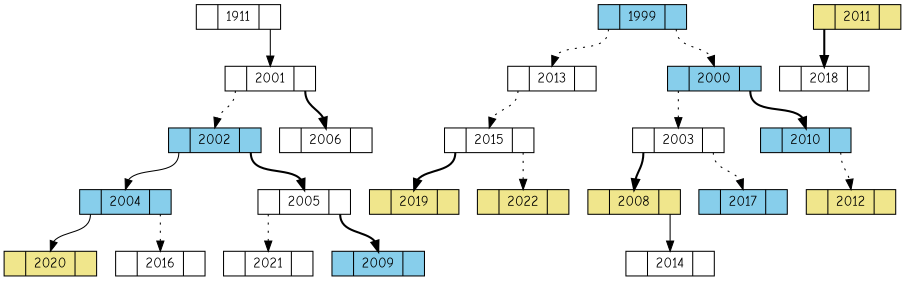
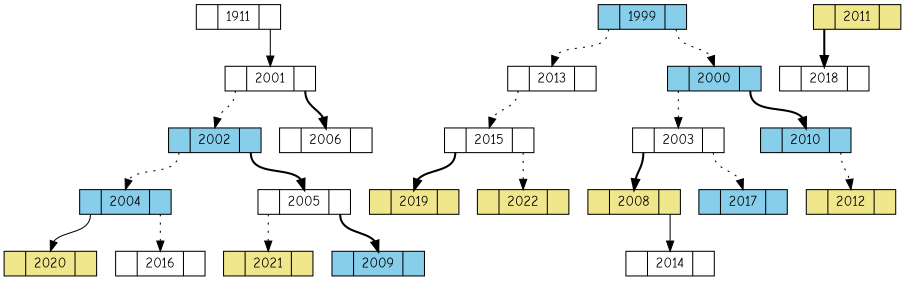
  digraph {
    fontname="Comic Neue"
    node [fillcolor=white fontname="Comic Neue" shape=record style=filled]
    edge [fontname="Comic Neue" headport=m style=dotted tailport=r]
    n1 [height=0.1 label="<l> | <m> 1911 | <r>"]
    n2 [height=0.1 label="<l> | <m> 2001 | <r>"]
    n3 [fillcolor=skyblue height=0.1 label="<l> | <m> 1999 | <r>"]
    n4 [height=0.1 label="<l> | <m> 2013 | <r>"]
    n5 [fillcolor=skyblue height=0.1 label="<l> | <m> 2000 | <r>"]
    n6 [fillcolor=skyblue height=0.1 label="<l> | <m> 2002 | <r>"]
    n7 [height=0.1 label="<l> | <m> 2006 | <r>"]
    n8 [height=0.1 label="<l> | <m> 2015 | <r>"]
    n9 [height=0.1 label="<l> | <m> 2003 | <r>"]
    n10 [fillcolor=skyblue height=0.1 label="<l> | <m> 2010 | <r>"]
    n11 [fillcolor=khaki height=0.1 label="<l> | <m> 2019 | <r>"]
    n12 [fillcolor=khaki height=0.1 label="<l> | <m> 2022 | <r>"]
    n13 [fillcolor=khaki height=0.1 label="<l> | <m> 2008 | <r>"]
    n14 [fillcolor=skyblue height=0.1 label="<l> | <m> 2017 | <r>"]
    n15 [fillcolor=khaki height=0.1 label="<l> | <m> 2012 | <r>"]
    n16 [height=0.1 label="<l> | <m> 2014 | <r>"]
    n17 [fillcolor=skyblue height=0.1 label="<l> | <m> 2004 | <r>"]
    n18 [height=0.1 label="<l> | <m> 2005 | <r>"]
    n19 [fillcolor=khaki height=0.1 label="<l> | <m> 2020 | <r>"]
    n20 [height=0.1 label="<l> | <m> 2016 | <r>"]
-   n21 [height=0.1 label="<l> | <m> 2021 | <r>"]
+   n21 [fillcolor=khaki height=0.1 label="<l> | <m> 2021 | <r>"]
    n22 [fillcolor=skyblue height=0.1 label="<l> | <m> 2009 | <r>"]
    n23 [fillcolor=khaki height=0.1 label="<l> | <m> 2011 | <r>"]
    n24 [height=0.1 label="<l> | <m> 2018 | <r>"]
    n1 -> n2 [style=solid]
    n2 -> n6 [tailport=l]
    n2 -> n7 [style=bold]
    n3 -> n4 [tailport=l]
    n3 -> n5
    n4 -> n8 [tailport=l]
    n5 -> n9 [tailport=l]
    n5 -> n10 [style=bold]
-   n6 -> n17 [style=solid tailport=l]
+   n6 -> n17 [tailport=l]
    n6 -> n18 [style=bold]
    n8 -> n11 [style=bold tailport=l]
    n8 -> n12
    n9 -> n13 [style=bold tailport=l]
    n9 -> n14
    n10 -> n15
    n13 -> n16 [style=solid]
    n17 -> n19 [style=solid tailport=l]
    n17 -> n20
    n18 -> n21 [tailport=l]
    n18 -> n22 [style=bold]
    n23 -> n24 [style=bold tailport=l]
  }
